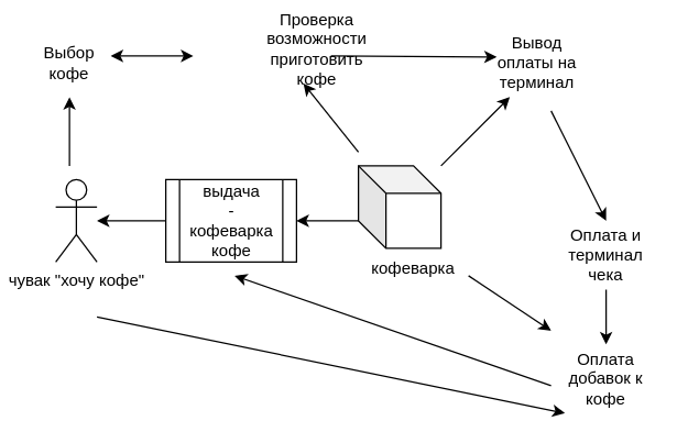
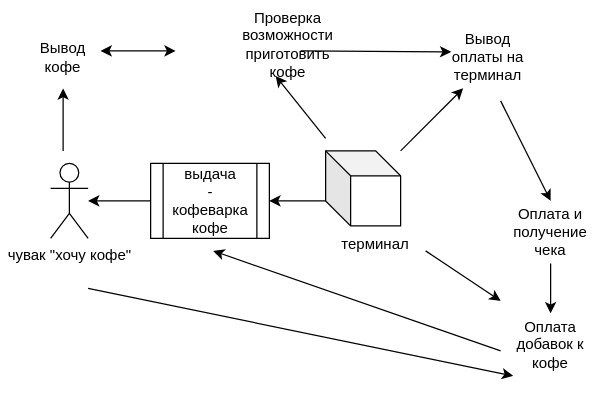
  <mxCell id="0" />
  <mxCell id="1" parent="0" />
  <mxCell id="2" value="чувак &quot;хочу кофе&quot;" style="shape=umlActor;verticalLabelPosition=bottom;verticalAlign=top;html=1;outlineConnect=0;" vertex="1" parent="1"><mxGeometry x="40" y="130" width="30" height="60" as="geometry" /></mxCell>
- <mxCell id="3" value="Выбор кофе" style="text;html=1;strokeColor=none;fillColor=none;align=center;verticalAlign=middle;whiteSpace=wrap;rounded=0;" vertex="1" parent="1"><mxGeometry x="20" y="30" width="60" height="30" as="geometry" /></mxCell>
+ <mxCell id="3" value="Вывод кофе" style="text;html=1;strokeColor=none;fillColor=none;align=center;verticalAlign=middle;whiteSpace=wrap;rounded=0;" vertex="1" parent="1"><mxGeometry x="20" y="30" width="60" height="30" as="geometry" /></mxCell>
  <mxCell id="4" value="Проверка возможности приготовить кофе" style="text;html=1;strokeColor=none;fillColor=none;align=center;verticalAlign=middle;whiteSpace=wrap;rounded=0;" vertex="1" parent="1"><mxGeometry x="210" y="20" width="40" height="30" as="geometry" /></mxCell>
  <mxCell id="5" value="" style="shape=cube;whiteSpace=wrap;html=1;boundedLbl=1;backgroundOutline=1;darkOpacity=0.05;darkOpacity2=0.1;" vertex="1" parent="1"><mxGeometry x="260" y="120" width="60" height="60" as="geometry" /></mxCell>
- <mxCell id="6" value="кофеварка" style="text;html=1;strokeColor=none;fillColor=none;align=center;verticalAlign=middle;whiteSpace=wrap;rounded=0;" vertex="1" parent="1"><mxGeometry x="270" y="180" width="60" height="30" as="geometry" /></mxCell>
+ <mxCell id="6" value="терминал" style="text;html=1;strokeColor=none;fillColor=none;align=center;verticalAlign=middle;whiteSpace=wrap;rounded=0;" vertex="1" parent="1"><mxGeometry x="270" y="180" width="60" height="30" as="geometry" /></mxCell>
  <mxCell id="7" value="" style="endArrow=classic;html=1;rounded=0;" edge="1" parent="1"><mxGeometry width="50" height="50" relative="1" as="geometry"><mxPoint x="50" y="120" as="sourcePoint" /><mxPoint x="50" y="70" as="targetPoint" /></mxGeometry></mxCell>
  <mxCell id="8" value="" style="endArrow=classic;html=1;rounded=0;" edge="1" parent="1"><mxGeometry width="50" height="50" relative="1" as="geometry"><mxPoint x="260" y="110" as="sourcePoint" /><mxPoint x="220" y="60" as="targetPoint" /></mxGeometry></mxCell>
  <mxCell id="9" value="" style="endArrow=classic;startArrow=classic;html=1;rounded=0;" edge="1" parent="1"><mxGeometry width="50" height="50" relative="1" as="geometry"><mxPoint x="80" y="40" as="sourcePoint" /><mxPoint x="140" y="40" as="targetPoint" /></mxGeometry></mxCell>
  <mxCell id="10" value="" style="endArrow=classic;html=1;rounded=0;" edge="1" parent="1"><mxGeometry width="50" height="50" relative="1" as="geometry"><mxPoint x="320" y="120" as="sourcePoint" /><mxPoint x="370" y="70" as="targetPoint" /></mxGeometry></mxCell>
  <mxCell id="11" value="" style="endArrow=classic;html=1;rounded=0;entryX=0.008;entryY=0.359;entryDx=0;entryDy=0;entryPerimeter=0;" edge="1" parent="1" target="12"><mxGeometry width="50" height="50" relative="1" as="geometry"><mxPoint x="240" y="40" as="sourcePoint" /><mxPoint x="360" y="40" as="targetPoint" /></mxGeometry></mxCell>
  <mxCell id="12" value="Вывод оплаты на терминал" style="text;html=1;strokeColor=none;fillColor=none;align=center;verticalAlign=middle;whiteSpace=wrap;rounded=0;" vertex="1" parent="1"><mxGeometry x="360" y="30" width="60" height="30" as="geometry" /></mxCell>
  <mxCell id="13" value="" style="endArrow=classic;html=1;rounded=0;" edge="1" parent="1"><mxGeometry width="50" height="50" relative="1" as="geometry"><mxPoint x="70" y="230" as="sourcePoint" /><mxPoint x="410" y="300" as="targetPoint" /><Array as="points" /></mxGeometry></mxCell>
- <mxCell id="14" value="Оплата и терминал чека" style="text;html=1;strokeColor=none;fillColor=none;align=center;verticalAlign=middle;whiteSpace=wrap;rounded=0;" vertex="1" parent="1"><mxGeometry x="410" y="170" width="60" height="30" as="geometry" /></mxCell>
+ <mxCell id="14" value="Оплата и получение чека" style="text;html=1;strokeColor=none;fillColor=none;align=center;verticalAlign=middle;whiteSpace=wrap;rounded=0;" vertex="1" parent="1"><mxGeometry x="410" y="170" width="60" height="30" as="geometry" /></mxCell>
  <mxCell id="15" value="" style="endArrow=classic;html=1;rounded=0;" edge="1" parent="1"><mxGeometry width="50" height="50" relative="1" as="geometry"><mxPoint x="400" y="80" as="sourcePoint" /><mxPoint x="440" y="160" as="targetPoint" /></mxGeometry></mxCell>
  <mxCell id="16" value="Оплата добавок к кофе" style="text;html=1;strokeColor=none;fillColor=none;align=center;verticalAlign=middle;whiteSpace=wrap;rounded=0;" vertex="1" parent="1"><mxGeometry x="410" y="260" width="60" height="30" as="geometry" /></mxCell>
  <mxCell id="17" value="" style="endArrow=classic;html=1;rounded=0;" edge="1" parent="1"><mxGeometry width="50" height="50" relative="1" as="geometry"><mxPoint x="440" y="210" as="sourcePoint" /><mxPoint x="440" y="250" as="targetPoint" /></mxGeometry></mxCell>
  <mxCell id="18" value="" style="endArrow=classic;html=1;rounded=0;" edge="1" parent="1"><mxGeometry width="50" height="50" relative="1" as="geometry"><mxPoint x="340" y="200" as="sourcePoint" /><mxPoint x="400" y="240" as="targetPoint" /></mxGeometry></mxCell>
  <mxCell id="19" value="выдача&lt;br&gt;-&lt;br&gt;кофеварка кофе" style="shape=process;whiteSpace=wrap;html=1;backgroundOutline=1;" vertex="1" parent="1"><mxGeometry x="120" y="130" width="95" height="60" as="geometry" /></mxCell>
  <mxCell id="20" value="" style="endArrow=classic;html=1;rounded=0;entryX=1;entryY=0.5;entryDx=0;entryDy=0;" edge="1" parent="1" target="19"><mxGeometry width="50" height="50" relative="1" as="geometry"><mxPoint x="260" y="160" as="sourcePoint" /><mxPoint x="310" y="110" as="targetPoint" /></mxGeometry></mxCell>
  <mxCell id="21" value="" style="endArrow=classic;html=1;rounded=0;" edge="1" parent="1" target="2"><mxGeometry width="50" height="50" relative="1" as="geometry"><mxPoint x="120" y="160" as="sourcePoint" /><mxPoint x="170" y="110" as="targetPoint" /></mxGeometry></mxCell>
  <mxCell id="22" value="" style="endArrow=classic;html=1;rounded=0;" edge="1" parent="1"><mxGeometry width="50" height="50" relative="1" as="geometry"><mxPoint x="400" y="280" as="sourcePoint" /><mxPoint x="170" y="200" as="targetPoint" /></mxGeometry></mxCell>
